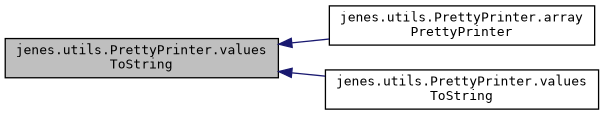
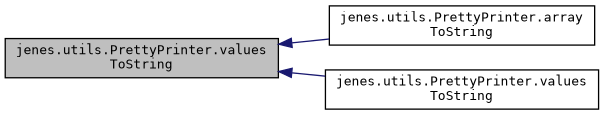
  digraph {
    rankdir=LR
    fontname="DejaVu Sans Mono"
    node [color=black fillcolor=white fontname="DejaVu Sans Mono" fontsize=10 shape=record style=filled]
    edge [color=midnightblue dir=back fontname="DejaVu Sans Mono" fontsize=10 labelfontname=Helvetica labelfontsize=10 style=solid]
    n1 [fillcolor=grey75 fontcolor=black height=0.2 label="jenes.utils.PrettyPrinter.values\lToString" width=0.4]
-   n2 [height=0.2 label="jenes.utils.PrettyPrinter.array\lPrettyPrinter" width=0.4]
+   n2 [height=0.2 label="jenes.utils.PrettyPrinter.array\lToString" width=0.4]
    n3 [height=0.2 label="jenes.utils.PrettyPrinter.values\lToString" width=0.4]
    n1 -> n2
    n1 -> n3
  }
